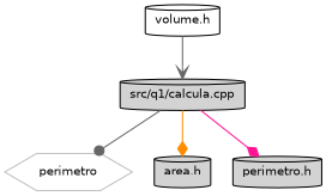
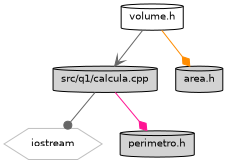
  digraph {
    node [color=black fillcolor=lightgrey fontname=Helvetica fontsize=10 shape=cylinder style=filled]
    edge [arrowhead=diamond color=gray40 fontname=Helvetica fontsize=10 labelfontname=Helvetica labelfontsize=10 style=solid]
    n1 [fontcolor=black height=0.2 label="src/q1/calcula.cpp" width=0.4]
-   n2 [color=grey75 fillcolor=white height=0.2 label=perimetro shape=hexagon width=0.4]
+   n2 [color=grey75 fillcolor=white height=0.2 label=iostream shape=hexagon width=0.4]
    n3 [height=0.2 label="area.h" width=0.4]
    n4 [height=0.2 label="perimetro.h" width=0.4]
    n5 [fillcolor=white height=0.2 label="volume.h" width=0.4]
    n1 -> n2 [arrowhead=dot]
-   n1 -> n3 [color=darkorange]
+   n5 -> n3 [color=darkorange]
    n1 -> n4 [color=deeppink]
    n5 -> n1 [arrowhead=vee]
  }
